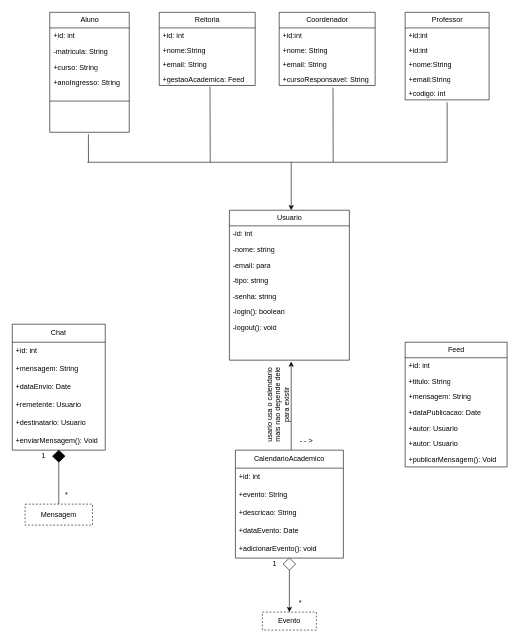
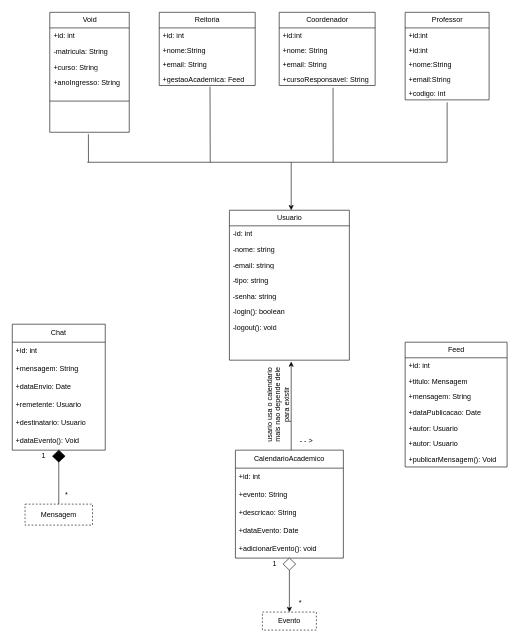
  <mxCell id="0" />
  <mxCell id="1" parent="0" />
  <mxCell id="2" value="Usuario" style="swimlane;fontStyle=0;childLayout=stackLayout;horizontal=1;startSize=26;fillColor=none;horizontalStack=0;resizeParent=1;resizeParentMax=0;resizeLast=0;collapsible=1;marginBottom=0;html=1;" vertex="1" parent="1"><mxGeometry x="382" y="350" width="200" height="250" as="geometry" /></mxCell>
  <mxCell id="3" value="-id: int" style="text;strokeColor=none;fillColor=none;align=left;verticalAlign=top;spacingLeft=4;spacingRight=4;overflow=hidden;rotatable=0;points=[[0,0.5],[1,0.5]];portConstraint=eastwest;whiteSpace=wrap;html=1;" vertex="1" parent="2"><mxGeometry y="26" width="200" height="26" as="geometry" /></mxCell>
  <mxCell id="4" value="-nome: string" style="text;strokeColor=none;fillColor=none;align=left;verticalAlign=top;spacingLeft=4;spacingRight=4;overflow=hidden;rotatable=0;points=[[0,0.5],[1,0.5]];portConstraint=eastwest;whiteSpace=wrap;html=1;" vertex="1" parent="2"><mxGeometry y="52" width="200" height="26" as="geometry" /></mxCell>
- <mxCell id="5" value="-email: para" style="text;strokeColor=none;fillColor=none;align=left;verticalAlign=top;spacingLeft=4;spacingRight=4;overflow=hidden;rotatable=0;points=[[0,0.5],[1,0.5]];portConstraint=eastwest;whiteSpace=wrap;html=1;" vertex="1" parent="2"><mxGeometry y="78" width="200" height="26" as="geometry" /></mxCell>
+ <mxCell id="5" value="-email: string" style="text;strokeColor=none;fillColor=none;align=left;verticalAlign=top;spacingLeft=4;spacingRight=4;overflow=hidden;rotatable=0;points=[[0,0.5],[1,0.5]];portConstraint=eastwest;whiteSpace=wrap;html=1;" vertex="1" parent="2"><mxGeometry y="78" width="200" height="26" as="geometry" /></mxCell>
  <mxCell id="6" value="-tipo: string" style="text;strokeColor=none;fillColor=none;align=left;verticalAlign=top;spacingLeft=4;spacingRight=4;overflow=hidden;rotatable=0;points=[[0,0.5],[1,0.5]];portConstraint=eastwest;whiteSpace=wrap;html=1;" vertex="1" parent="2"><mxGeometry y="104" width="200" height="26" as="geometry" /></mxCell>
  <mxCell id="7" value="-senha: string" style="text;strokeColor=none;fillColor=none;align=left;verticalAlign=top;spacingLeft=4;spacingRight=4;overflow=hidden;rotatable=0;points=[[0,0.5],[1,0.5]];portConstraint=eastwest;whiteSpace=wrap;html=1;" vertex="1" parent="2"><mxGeometry y="130" width="200" height="26" as="geometry" /></mxCell>
  <mxCell id="8" value="-login(): boolean" style="text;strokeColor=none;fillColor=none;align=left;verticalAlign=top;spacingLeft=4;spacingRight=4;overflow=hidden;rotatable=0;points=[[0,0.5],[1,0.5]];portConstraint=eastwest;whiteSpace=wrap;html=1;" vertex="1" parent="2"><mxGeometry y="156" width="200" height="26" as="geometry" /></mxCell>
  <mxCell id="9" value="-logout(): void" style="text;strokeColor=none;fillColor=none;align=left;verticalAlign=top;spacingLeft=4;spacingRight=4;overflow=hidden;rotatable=0;points=[[0,0.5],[1,0.5]];portConstraint=eastwest;whiteSpace=wrap;html=1;" vertex="1" parent="2"><mxGeometry y="182" width="200" height="68" as="geometry" /></mxCell>
- <mxCell id="10" value="Aluno" style="swimlane;fontStyle=0;childLayout=stackLayout;horizontal=1;startSize=26;fillColor=none;horizontalStack=0;resizeParent=1;resizeParentMax=0;resizeLast=0;collapsible=1;marginBottom=0;html=1;" vertex="1" parent="1"><mxGeometry x="82.5" y="20" width="132.5" height="200" as="geometry" /></mxCell>
+ <mxCell id="10" value="Void" style="swimlane;fontStyle=0;childLayout=stackLayout;horizontal=1;startSize=26;fillColor=none;horizontalStack=0;resizeParent=1;resizeParentMax=0;resizeLast=0;collapsible=1;marginBottom=0;html=1;" vertex="1" parent="1"><mxGeometry x="82.5" y="20" width="132.5" height="200" as="geometry" /></mxCell>
  <mxCell id="11" value="+id: int" style="text;strokeColor=none;fillColor=none;align=left;verticalAlign=top;spacingLeft=4;spacingRight=4;overflow=hidden;rotatable=0;points=[[0,0.5],[1,0.5]];portConstraint=eastwest;whiteSpace=wrap;html=1;" vertex="1" parent="10"><mxGeometry y="26" width="132.5" height="26" as="geometry" /></mxCell>
  <mxCell id="12" value="-matricula: String" style="text;strokeColor=none;fillColor=none;align=left;verticalAlign=top;spacingLeft=4;spacingRight=4;overflow=hidden;rotatable=0;points=[[0,0.5],[1,0.5]];portConstraint=eastwest;whiteSpace=wrap;html=1;" vertex="1" parent="10"><mxGeometry y="52" width="132.5" height="26" as="geometry" /></mxCell>
  <mxCell id="13" value="+curso: String" style="text;strokeColor=none;fillColor=none;align=left;verticalAlign=top;spacingLeft=4;spacingRight=4;overflow=hidden;rotatable=0;points=[[0,0.5],[1,0.5]];portConstraint=eastwest;whiteSpace=wrap;html=1;" vertex="1" parent="10"><mxGeometry y="78" width="132.5" height="26" as="geometry" /></mxCell>
  <mxCell id="14" value="+anoIngresso: String" style="text;strokeColor=none;fillColor=none;align=left;verticalAlign=top;spacingLeft=4;spacingRight=4;overflow=hidden;rotatable=0;points=[[0,0.5],[1,0.5]];portConstraint=eastwest;whiteSpace=wrap;html=1;" vertex="1" parent="10"><mxGeometry y="104" width="132.5" height="96" as="geometry" /></mxCell>
  <mxCell id="15" value="" style="endArrow=none;html=1;rounded=0;" edge="1" parent="10"><mxGeometry width="50" height="50" relative="1" as="geometry"><mxPoint y="148" as="sourcePoint" /><mxPoint x="132.5" y="148" as="targetPoint" /></mxGeometry></mxCell>
  <mxCell id="16" value="Professor" style="swimlane;fontStyle=0;childLayout=stackLayout;horizontal=1;startSize=26;fillColor=none;horizontalStack=0;resizeParent=1;resizeParentMax=0;resizeLast=0;collapsible=1;marginBottom=0;html=1;" vertex="1" parent="1"><mxGeometry x="675" y="20" width="140" height="146" as="geometry" /></mxCell>
  <mxCell id="17" value="+id:int" style="text;strokeColor=none;fillColor=none;align=left;verticalAlign=top;spacingLeft=4;spacingRight=4;overflow=hidden;rotatable=0;points=[[0,0.5],[1,0.5]];portConstraint=eastwest;whiteSpace=wrap;html=1;" vertex="1" parent="16"><mxGeometry y="26" width="140" height="24" as="geometry" /></mxCell>
  <mxCell id="18" value="+id:int" style="text;strokeColor=none;fillColor=none;align=left;verticalAlign=top;spacingLeft=4;spacingRight=4;overflow=hidden;rotatable=0;points=[[0,0.5],[1,0.5]];portConstraint=eastwest;whiteSpace=wrap;html=1;" vertex="1" parent="16"><mxGeometry y="50" width="140" height="24" as="geometry" /></mxCell>
  <mxCell id="19" value="+nome:String" style="text;strokeColor=none;fillColor=none;align=left;verticalAlign=top;spacingLeft=4;spacingRight=4;overflow=hidden;rotatable=0;points=[[0,0.5],[1,0.5]];portConstraint=eastwest;whiteSpace=wrap;html=1;" vertex="1" parent="16"><mxGeometry y="74" width="140" height="24" as="geometry" /></mxCell>
  <mxCell id="20" value="+email:String" style="text;strokeColor=none;fillColor=none;align=left;verticalAlign=top;spacingLeft=4;spacingRight=4;overflow=hidden;rotatable=0;points=[[0,0.5],[1,0.5]];portConstraint=eastwest;whiteSpace=wrap;html=1;" vertex="1" parent="16"><mxGeometry y="98" width="140" height="24" as="geometry" /></mxCell>
  <mxCell id="21" value="+codigo: int" style="text;strokeColor=none;fillColor=none;align=left;verticalAlign=top;spacingLeft=4;spacingRight=4;overflow=hidden;rotatable=0;points=[[0,0.5],[1,0.5]];portConstraint=eastwest;whiteSpace=wrap;html=1;" vertex="1" parent="16"><mxGeometry y="122" width="140" height="24" as="geometry" /></mxCell>
  <mxCell id="22" value="Coordenador" style="swimlane;fontStyle=0;childLayout=stackLayout;horizontal=1;startSize=26;fillColor=none;horizontalStack=0;resizeParent=1;resizeParentMax=0;resizeLast=0;collapsible=1;marginBottom=0;html=1;" vertex="1" parent="1"><mxGeometry x="465" y="20" width="160" height="122" as="geometry" /></mxCell>
  <mxCell id="23" value="+id:int" style="text;strokeColor=none;fillColor=none;align=left;verticalAlign=top;spacingLeft=4;spacingRight=4;overflow=hidden;rotatable=0;points=[[0,0.5],[1,0.5]];portConstraint=eastwest;whiteSpace=wrap;html=1;" vertex="1" parent="22"><mxGeometry y="26" width="160" height="24" as="geometry" /></mxCell>
  <mxCell id="24" value="+nome: String" style="text;strokeColor=none;fillColor=none;align=left;verticalAlign=top;spacingLeft=4;spacingRight=4;overflow=hidden;rotatable=0;points=[[0,0.5],[1,0.5]];portConstraint=eastwest;whiteSpace=wrap;html=1;" vertex="1" parent="22"><mxGeometry y="50" width="160" height="24" as="geometry" /></mxCell>
  <mxCell id="25" value="+email: String" style="text;strokeColor=none;fillColor=none;align=left;verticalAlign=top;spacingLeft=4;spacingRight=4;overflow=hidden;rotatable=0;points=[[0,0.5],[1,0.5]];portConstraint=eastwest;whiteSpace=wrap;html=1;" vertex="1" parent="22"><mxGeometry y="74" width="160" height="24" as="geometry" /></mxCell>
  <mxCell id="26" value="+cursoResponsavel: String" style="text;strokeColor=none;fillColor=none;align=left;verticalAlign=top;spacingLeft=4;spacingRight=4;overflow=hidden;rotatable=0;points=[[0,0.5],[1,0.5]];portConstraint=eastwest;whiteSpace=wrap;html=1;" vertex="1" parent="22"><mxGeometry y="98" width="160" height="24" as="geometry" /></mxCell>
  <mxCell id="27" value="Reitoria" style="swimlane;fontStyle=0;childLayout=stackLayout;horizontal=1;startSize=26;fillColor=none;horizontalStack=0;resizeParent=1;resizeParentMax=0;resizeLast=0;collapsible=1;marginBottom=0;html=1;" vertex="1" parent="1"><mxGeometry x="265" y="20" width="160" height="122" as="geometry" /></mxCell>
  <mxCell id="28" value="+id: int" style="text;strokeColor=none;fillColor=none;align=left;verticalAlign=top;spacingLeft=4;spacingRight=4;overflow=hidden;rotatable=0;points=[[0,0.5],[1,0.5]];portConstraint=eastwest;whiteSpace=wrap;html=1;" vertex="1" parent="27"><mxGeometry y="26" width="160" height="24" as="geometry" /></mxCell>
  <mxCell id="29" value="+nome:String" style="text;strokeColor=none;fillColor=none;align=left;verticalAlign=top;spacingLeft=4;spacingRight=4;overflow=hidden;rotatable=0;points=[[0,0.5],[1,0.5]];portConstraint=eastwest;whiteSpace=wrap;html=1;" vertex="1" parent="27"><mxGeometry y="50" width="160" height="24" as="geometry" /></mxCell>
  <mxCell id="30" value="+email: String" style="text;strokeColor=none;fillColor=none;align=left;verticalAlign=top;spacingLeft=4;spacingRight=4;overflow=hidden;rotatable=0;points=[[0,0.5],[1,0.5]];portConstraint=eastwest;whiteSpace=wrap;html=1;" vertex="1" parent="27"><mxGeometry y="74" width="160" height="24" as="geometry" /></mxCell>
  <mxCell id="31" value="+gestaoAcademica: Feed" style="text;strokeColor=none;fillColor=none;align=left;verticalAlign=top;spacingLeft=4;spacingRight=4;overflow=hidden;rotatable=0;points=[[0,0.5],[1,0.5]];portConstraint=eastwest;whiteSpace=wrap;html=1;" vertex="1" parent="27"><mxGeometry y="98" width="160" height="24" as="geometry" /></mxCell>
  <mxCell id="32" value="Feed" style="swimlane;fontStyle=0;childLayout=stackLayout;horizontal=1;startSize=26;fillColor=none;horizontalStack=0;resizeParent=1;resizeParentMax=0;resizeLast=0;collapsible=1;marginBottom=0;html=1;" vertex="1" parent="1"><mxGeometry x="675" y="570" width="170" height="208" as="geometry" /></mxCell>
  <mxCell id="33" value="+id: int" style="text;strokeColor=none;fillColor=none;align=left;verticalAlign=top;spacingLeft=4;spacingRight=4;overflow=hidden;rotatable=0;points=[[0,0.5],[1,0.5]];portConstraint=eastwest;whiteSpace=wrap;html=1;" vertex="1" parent="32"><mxGeometry y="26" width="170" height="26" as="geometry" /></mxCell>
- <mxCell id="34" value="+titulo: String" style="text;strokeColor=none;fillColor=none;align=left;verticalAlign=top;spacingLeft=4;spacingRight=4;overflow=hidden;rotatable=0;points=[[0,0.5],[1,0.5]];portConstraint=eastwest;whiteSpace=wrap;html=1;" vertex="1" parent="32"><mxGeometry y="52" width="170" height="26" as="geometry" /></mxCell>
+ <mxCell id="34" value="+titulo: Mensagem" style="text;strokeColor=none;fillColor=none;align=left;verticalAlign=top;spacingLeft=4;spacingRight=4;overflow=hidden;rotatable=0;points=[[0,0.5],[1,0.5]];portConstraint=eastwest;whiteSpace=wrap;html=1;" vertex="1" parent="32"><mxGeometry y="52" width="170" height="26" as="geometry" /></mxCell>
  <mxCell id="35" value="+mensagem: String" style="text;strokeColor=none;fillColor=none;align=left;verticalAlign=top;spacingLeft=4;spacingRight=4;overflow=hidden;rotatable=0;points=[[0,0.5],[1,0.5]];portConstraint=eastwest;whiteSpace=wrap;html=1;" vertex="1" parent="32"><mxGeometry y="78" width="170" height="26" as="geometry" /></mxCell>
  <mxCell id="36" value="+dataPublicacao: Date" style="text;strokeColor=none;fillColor=none;align=left;verticalAlign=top;spacingLeft=4;spacingRight=4;overflow=hidden;rotatable=0;points=[[0,0.5],[1,0.5]];portConstraint=eastwest;whiteSpace=wrap;html=1;" vertex="1" parent="32"><mxGeometry y="104" width="170" height="26" as="geometry" /></mxCell>
  <mxCell id="37" value="+autor: Usuario&amp;nbsp;" style="text;strokeColor=none;fillColor=none;align=left;verticalAlign=top;spacingLeft=4;spacingRight=4;overflow=hidden;rotatable=0;points=[[0,0.5],[1,0.5]];portConstraint=eastwest;whiteSpace=wrap;html=1;" vertex="1" parent="32"><mxGeometry y="130" width="170" height="26" as="geometry" /></mxCell>
  <mxCell id="38" value="+autor: Usuario&amp;nbsp;" style="text;strokeColor=none;fillColor=none;align=left;verticalAlign=top;spacingLeft=4;spacingRight=4;overflow=hidden;rotatable=0;points=[[0,0.5],[1,0.5]];portConstraint=eastwest;whiteSpace=wrap;html=1;" vertex="1" parent="32"><mxGeometry y="156" width="170" height="26" as="geometry" /></mxCell>
  <mxCell id="39" value="+publicarMensagem(): Void&amp;nbsp;" style="text;strokeColor=none;fillColor=none;align=left;verticalAlign=top;spacingLeft=4;spacingRight=4;overflow=hidden;rotatable=0;points=[[0,0.5],[1,0.5]];portConstraint=eastwest;whiteSpace=wrap;html=1;" vertex="1" parent="32"><mxGeometry y="182" width="170" height="26" as="geometry" /></mxCell>
  <mxCell id="40" value="Chat" style="swimlane;fontStyle=0;childLayout=stackLayout;horizontal=1;startSize=30;horizontalStack=0;resizeParent=1;resizeParentMax=0;resizeLast=0;collapsible=1;marginBottom=0;whiteSpace=wrap;html=1;" vertex="1" parent="1"><mxGeometry x="20" y="540" width="155" height="210" as="geometry" /></mxCell>
  <mxCell id="41" value="+id: int&amp;nbsp;" style="text;strokeColor=none;fillColor=none;align=left;verticalAlign=middle;spacingLeft=4;spacingRight=4;overflow=hidden;points=[[0,0.5],[1,0.5]];portConstraint=eastwest;rotatable=0;whiteSpace=wrap;html=1;" vertex="1" parent="40"><mxGeometry y="30" width="155" height="30" as="geometry" /></mxCell>
  <mxCell id="42" value="+mensagem: String" style="text;strokeColor=none;fillColor=none;align=left;verticalAlign=middle;spacingLeft=4;spacingRight=4;overflow=hidden;points=[[0,0.5],[1,0.5]];portConstraint=eastwest;rotatable=0;whiteSpace=wrap;html=1;" vertex="1" parent="40"><mxGeometry y="60" width="155" height="30" as="geometry" /></mxCell>
  <mxCell id="43" value="+dataEnvio: Date" style="text;strokeColor=none;fillColor=none;align=left;verticalAlign=middle;spacingLeft=4;spacingRight=4;overflow=hidden;points=[[0,0.5],[1,0.5]];portConstraint=eastwest;rotatable=0;whiteSpace=wrap;html=1;" vertex="1" parent="40"><mxGeometry y="90" width="155" height="30" as="geometry" /></mxCell>
  <mxCell id="44" value="+remetente: Usuario" style="text;strokeColor=none;fillColor=none;align=left;verticalAlign=middle;spacingLeft=4;spacingRight=4;overflow=hidden;points=[[0,0.5],[1,0.5]];portConstraint=eastwest;rotatable=0;whiteSpace=wrap;html=1;" vertex="1" parent="40"><mxGeometry y="120" width="155" height="30" as="geometry" /></mxCell>
  <mxCell id="45" value="+destinatario: Usuario" style="text;strokeColor=none;fillColor=none;align=left;verticalAlign=middle;spacingLeft=4;spacingRight=4;overflow=hidden;points=[[0,0.5],[1,0.5]];portConstraint=eastwest;rotatable=0;whiteSpace=wrap;html=1;" vertex="1" parent="40"><mxGeometry y="150" width="155" height="30" as="geometry" /></mxCell>
- <mxCell id="46" value="+enviarMensagem(): Void" style="text;strokeColor=none;fillColor=none;align=left;verticalAlign=middle;spacingLeft=4;spacingRight=4;overflow=hidden;points=[[0,0.5],[1,0.5]];portConstraint=eastwest;rotatable=0;whiteSpace=wrap;html=1;" vertex="1" parent="40"><mxGeometry y="180" width="155" height="30" as="geometry" /></mxCell>
+ <mxCell id="46" value="+dataEvento(): Void" style="text;strokeColor=none;fillColor=none;align=left;verticalAlign=middle;spacingLeft=4;spacingRight=4;overflow=hidden;points=[[0,0.5],[1,0.5]];portConstraint=eastwest;rotatable=0;whiteSpace=wrap;html=1;" vertex="1" parent="40"><mxGeometry y="180" width="155" height="30" as="geometry" /></mxCell>
  <mxCell id="47" value="CalendarioAcademico" style="swimlane;fontStyle=0;childLayout=stackLayout;horizontal=1;startSize=30;horizontalStack=0;resizeParent=1;resizeParentMax=0;resizeLast=0;collapsible=1;marginBottom=0;whiteSpace=wrap;html=1;" vertex="1" parent="1"><mxGeometry x="392" y="750" width="180" height="180" as="geometry" /></mxCell>
  <mxCell id="48" value="+id: int" style="text;strokeColor=none;fillColor=none;align=left;verticalAlign=middle;spacingLeft=4;spacingRight=4;overflow=hidden;points=[[0,0.5],[1,0.5]];portConstraint=eastwest;rotatable=0;whiteSpace=wrap;html=1;" vertex="1" parent="47"><mxGeometry y="30" width="180" height="30" as="geometry" /></mxCell>
  <mxCell id="49" value="+evento: String" style="text;strokeColor=none;fillColor=none;align=left;verticalAlign=middle;spacingLeft=4;spacingRight=4;overflow=hidden;points=[[0,0.5],[1,0.5]];portConstraint=eastwest;rotatable=0;whiteSpace=wrap;html=1;" vertex="1" parent="47"><mxGeometry y="60" width="180" height="30" as="geometry" /></mxCell>
  <mxCell id="50" value="+descricao: String" style="text;strokeColor=none;fillColor=none;align=left;verticalAlign=middle;spacingLeft=4;spacingRight=4;overflow=hidden;points=[[0,0.5],[1,0.5]];portConstraint=eastwest;rotatable=0;whiteSpace=wrap;html=1;" vertex="1" parent="47"><mxGeometry y="90" width="180" height="30" as="geometry" /></mxCell>
  <mxCell id="51" value="+dataEvento: Date" style="text;strokeColor=none;fillColor=none;align=left;verticalAlign=middle;spacingLeft=4;spacingRight=4;overflow=hidden;points=[[0,0.5],[1,0.5]];portConstraint=eastwest;rotatable=0;whiteSpace=wrap;html=1;" vertex="1" parent="47"><mxGeometry y="120" width="180" height="30" as="geometry" /></mxCell>
  <mxCell id="52" value="+adicionarEvento(): void" style="text;strokeColor=none;fillColor=none;align=left;verticalAlign=middle;spacingLeft=4;spacingRight=4;overflow=hidden;points=[[0,0.5],[1,0.5]];portConstraint=eastwest;rotatable=0;whiteSpace=wrap;html=1;" vertex="1" parent="47"><mxGeometry y="150" width="180" height="30" as="geometry" /></mxCell>
  <mxCell id="53" value="" style="endArrow=classic;html=1;rounded=0;" edge="1" parent="1"><mxGeometry width="50" height="50" relative="1" as="geometry"><mxPoint x="485" y="270" as="sourcePoint" /><mxPoint x="485" y="350" as="targetPoint" /></mxGeometry></mxCell>
  <mxCell id="54" value="" style="endArrow=none;html=1;rounded=0;entryX=0.529;entryY=1.083;entryDx=0;entryDy=0;entryPerimeter=0;" edge="1" parent="1" target="31"><mxGeometry width="50" height="50" relative="1" as="geometry"><mxPoint x="350" y="270" as="sourcePoint" /><mxPoint x="415" y="120" as="targetPoint" /></mxGeometry></mxCell>
  <mxCell id="55" value="" style="endArrow=none;html=1;rounded=0;entryX=0.561;entryY=1.156;entryDx=0;entryDy=0;entryPerimeter=0;" edge="1" parent="1" target="26"><mxGeometry width="50" height="50" relative="1" as="geometry"><mxPoint x="555" y="270" as="sourcePoint" /><mxPoint x="415" y="120" as="targetPoint" /></mxGeometry></mxCell>
  <mxCell id="56" value="" style="endArrow=none;html=1;rounded=0;entryX=0.5;entryY=1.167;entryDx=0;entryDy=0;entryPerimeter=0;" edge="1" parent="1" target="21"><mxGeometry width="50" height="50" relative="1" as="geometry"><mxPoint x="745" y="270" as="sourcePoint" /><mxPoint x="725" y="120" as="targetPoint" /></mxGeometry></mxCell>
  <mxCell id="57" value="" style="endArrow=none;html=1;rounded=0;entryX=0.486;entryY=1.033;entryDx=0;entryDy=0;entryPerimeter=0;" edge="1" parent="1" target="14"><mxGeometry width="50" height="50" relative="1" as="geometry"><mxPoint x="147" y="270" as="sourcePoint" /><mxPoint x="285" y="120" as="targetPoint" /></mxGeometry></mxCell>
  <mxCell id="58" value="" style="endArrow=none;html=1;rounded=0;" edge="1" parent="1"><mxGeometry width="50" height="50" relative="1" as="geometry"><mxPoint x="745" y="270" as="sourcePoint" /><mxPoint x="145" y="270" as="targetPoint" /></mxGeometry></mxCell>
  <mxCell id="59" value="" style="edgeStyle=orthogonalEdgeStyle;rounded=0;orthogonalLoop=1;jettySize=auto;html=1;" edge="1" parent="1" source="60" target="61"><mxGeometry relative="1" as="geometry" /></mxCell>
  <mxCell id="60" value="" style="rhombus;whiteSpace=wrap;html=1;" vertex="1" parent="1"><mxGeometry x="471.5" y="930" width="21" height="20" as="geometry" /></mxCell>
  <mxCell id="61" value="Evento" style="rounded=0;whiteSpace=wrap;html=1;dashed=1;" vertex="1" parent="1"><mxGeometry x="437" y="1020" width="90" height="30" as="geometry" /></mxCell>
  <mxCell id="62" value="*" style="text;html=1;align=center;verticalAlign=middle;resizable=0;points=[];autosize=1;strokeColor=none;fillColor=none;" vertex="1" parent="1"><mxGeometry x="485" y="990" width="30" height="30" as="geometry" /></mxCell>
  <mxCell id="63" value="1" style="text;html=1;align=center;verticalAlign=middle;resizable=0;points=[];autosize=1;strokeColor=none;fillColor=none;" vertex="1" parent="1"><mxGeometry x="441.5" y="925" width="30" height="30" as="geometry" /></mxCell>
  <mxCell id="64" value="Mensagem" style="html=1;whiteSpace=wrap;dashed=1;" vertex="1" parent="1"><mxGeometry x="41.25" y="840" width="112.5" height="35" as="geometry" /></mxCell>
  <mxCell id="65" value="" style="rhombus;whiteSpace=wrap;html=1;fillColor=#000000;" vertex="1" parent="1"><mxGeometry x="87" y="750" width="21" height="20" as="geometry" /></mxCell>
  <mxCell id="66" value="" style="endArrow=none;html=1;rounded=0;exitX=0.5;exitY=1;exitDx=0;exitDy=0;" edge="1" parent="1" source="65" target="64"><mxGeometry width="50" height="50" relative="1" as="geometry"><mxPoint x="325" y="820" as="sourcePoint" /><mxPoint x="375" y="770" as="targetPoint" /></mxGeometry></mxCell>
  <mxCell id="67" value="*" style="text;html=1;align=center;verticalAlign=middle;resizable=0;points=[];autosize=1;strokeColor=none;fillColor=none;" vertex="1" parent="1"><mxGeometry x="95" y="810" width="30" height="30" as="geometry" /></mxCell>
  <mxCell id="68" value="1" style="text;html=1;align=center;verticalAlign=middle;resizable=0;points=[];autosize=1;strokeColor=none;fillColor=none;" vertex="1" parent="1"><mxGeometry x="57" y="745" width="30" height="30" as="geometry" /></mxCell>
  <mxCell id="69" value="" style="endArrow=classic;html=1;rounded=0;entryX=0.515;entryY=1.033;entryDx=0;entryDy=0;entryPerimeter=0;" edge="1" parent="1" target="9"><mxGeometry width="50" height="50" relative="1" as="geometry"><mxPoint x="485" y="750" as="sourcePoint" /><mxPoint x="375" y="640" as="targetPoint" /></mxGeometry></mxCell>
  <mxCell id="70" value="- - &amp;gt;" style="text;html=1;align=center;verticalAlign=middle;resizable=0;points=[];autosize=1;strokeColor=none;fillColor=none;" vertex="1" parent="1"><mxGeometry x="485" y="720" width="50" height="30" as="geometry" /></mxCell>
  <mxCell id="71" value="usario usa o calendario mais nao depende dele para existir" style="text;html=1;align=center;verticalAlign=middle;whiteSpace=wrap;rounded=0;rotation=-90;" vertex="1" parent="1"><mxGeometry x="391.5" y="660" width="143.5" height="30" as="geometry" /></mxCell>
